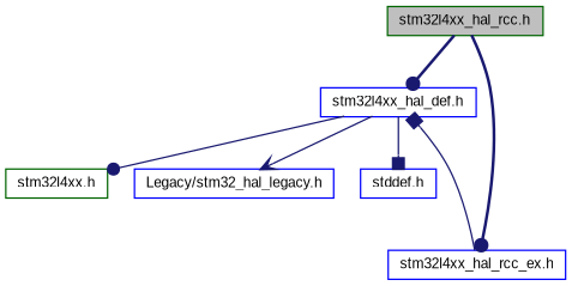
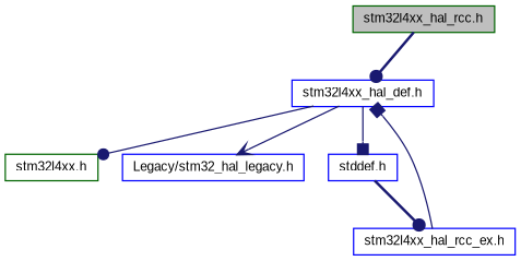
  digraph {
    fontname="Liberation Sans"
    node [color=blue fillcolor=white fontname="Liberation Sans" fontsize=10 shape=record style=filled]
    edge [arrowhead=dot color=midnightblue fontname="Liberation Sans" fontsize=10 labelfontname=Helvetica labelfontsize=10 style=solid]
    n1 [color=darkgreen fillcolor=grey75 fontcolor=black height=0.2 label="stm32l4xx_hal_rcc.h" width=0.4]
    n2 [height=0.2 label="stm32l4xx_hal_def.h" width=0.4]
    n3 [height=0.2 label="stm32l4xx_hal_rcc_ex.h" width=0.4]
    n4 [color=darkgreen height=0.2 label="stm32l4xx.h" width=0.4]
    n5 [height=0.2 label="Legacy/stm32_hal_legacy.h" width=0.4]
    n6 [height=0.2 label="stddef.h" width=0.4]
    n1 -> n2 [style=bold]
-   n1 -> n3 [style=bold]
+   n6 -> n3 [style=bold]
    n2 -> n4
    n2 -> n5 [arrowhead=vee]
    n2 -> n6 [arrowhead=box]
    n3 -> n2 [arrowhead=box]
  }
